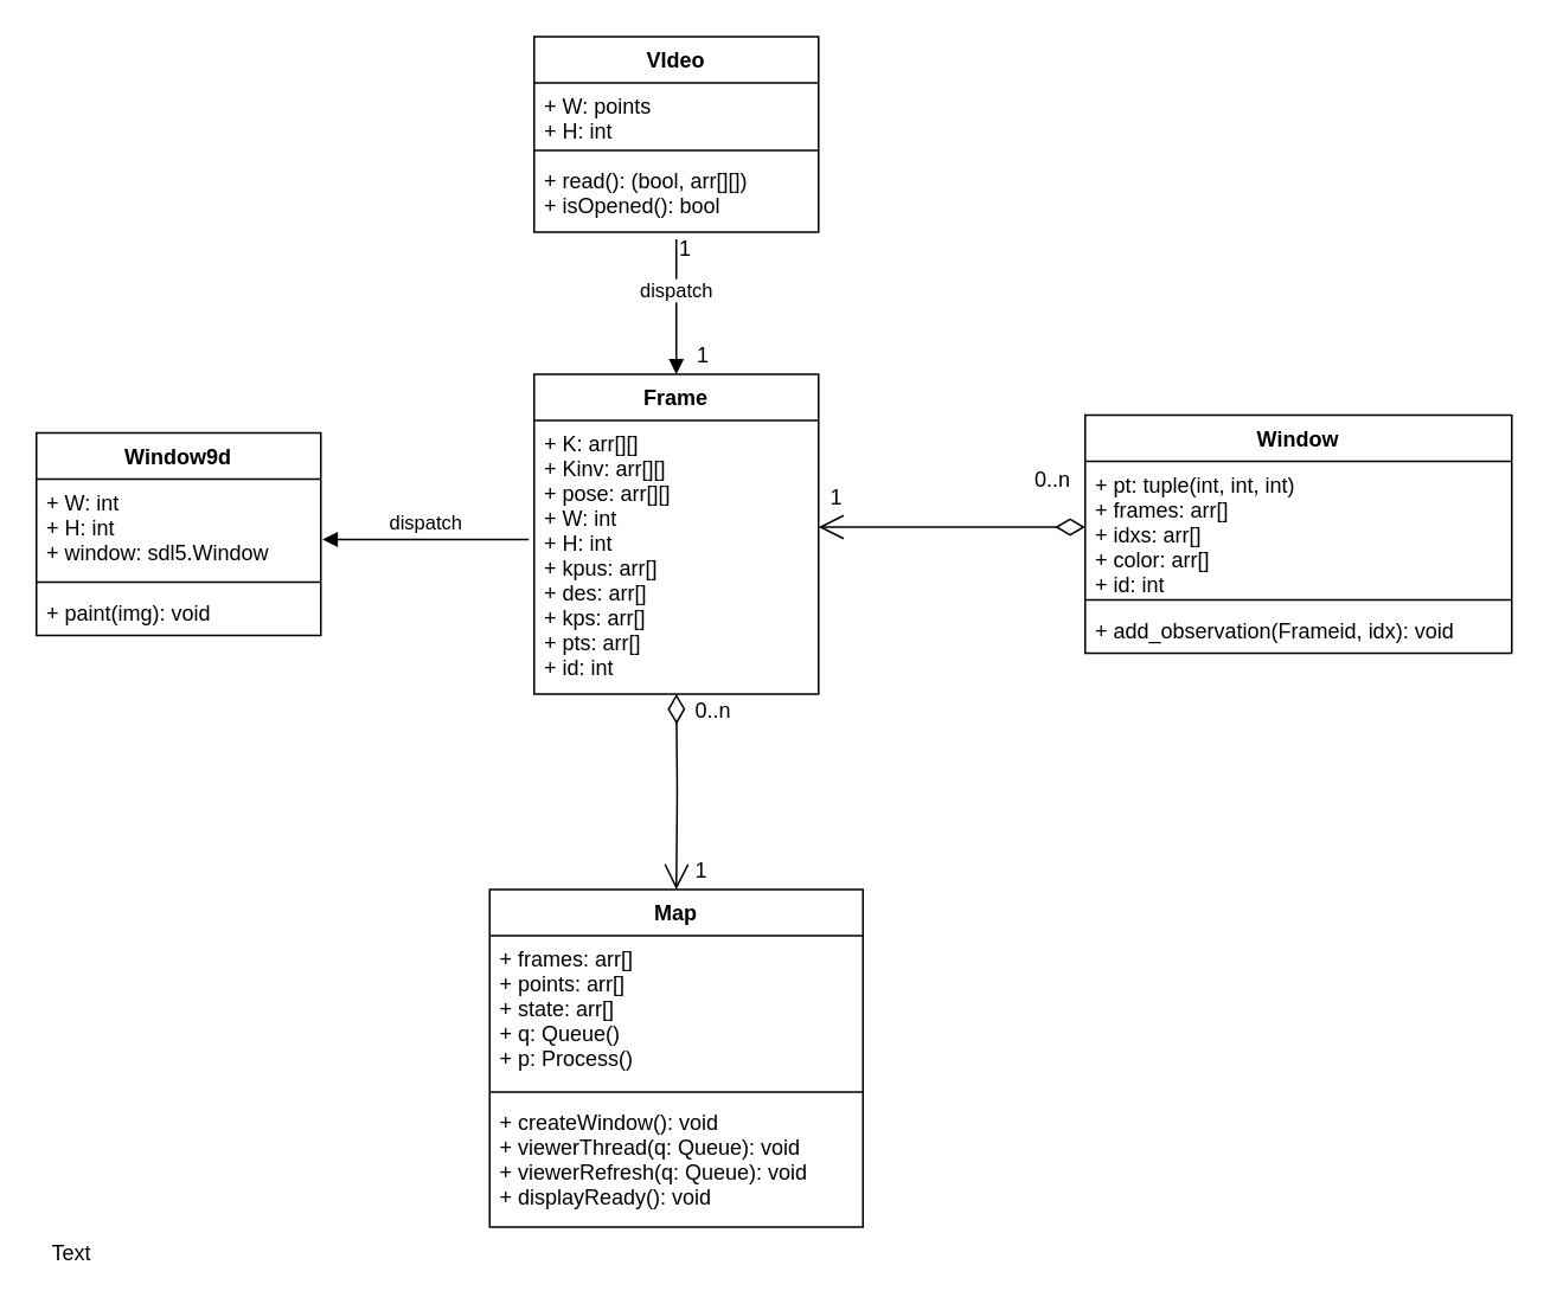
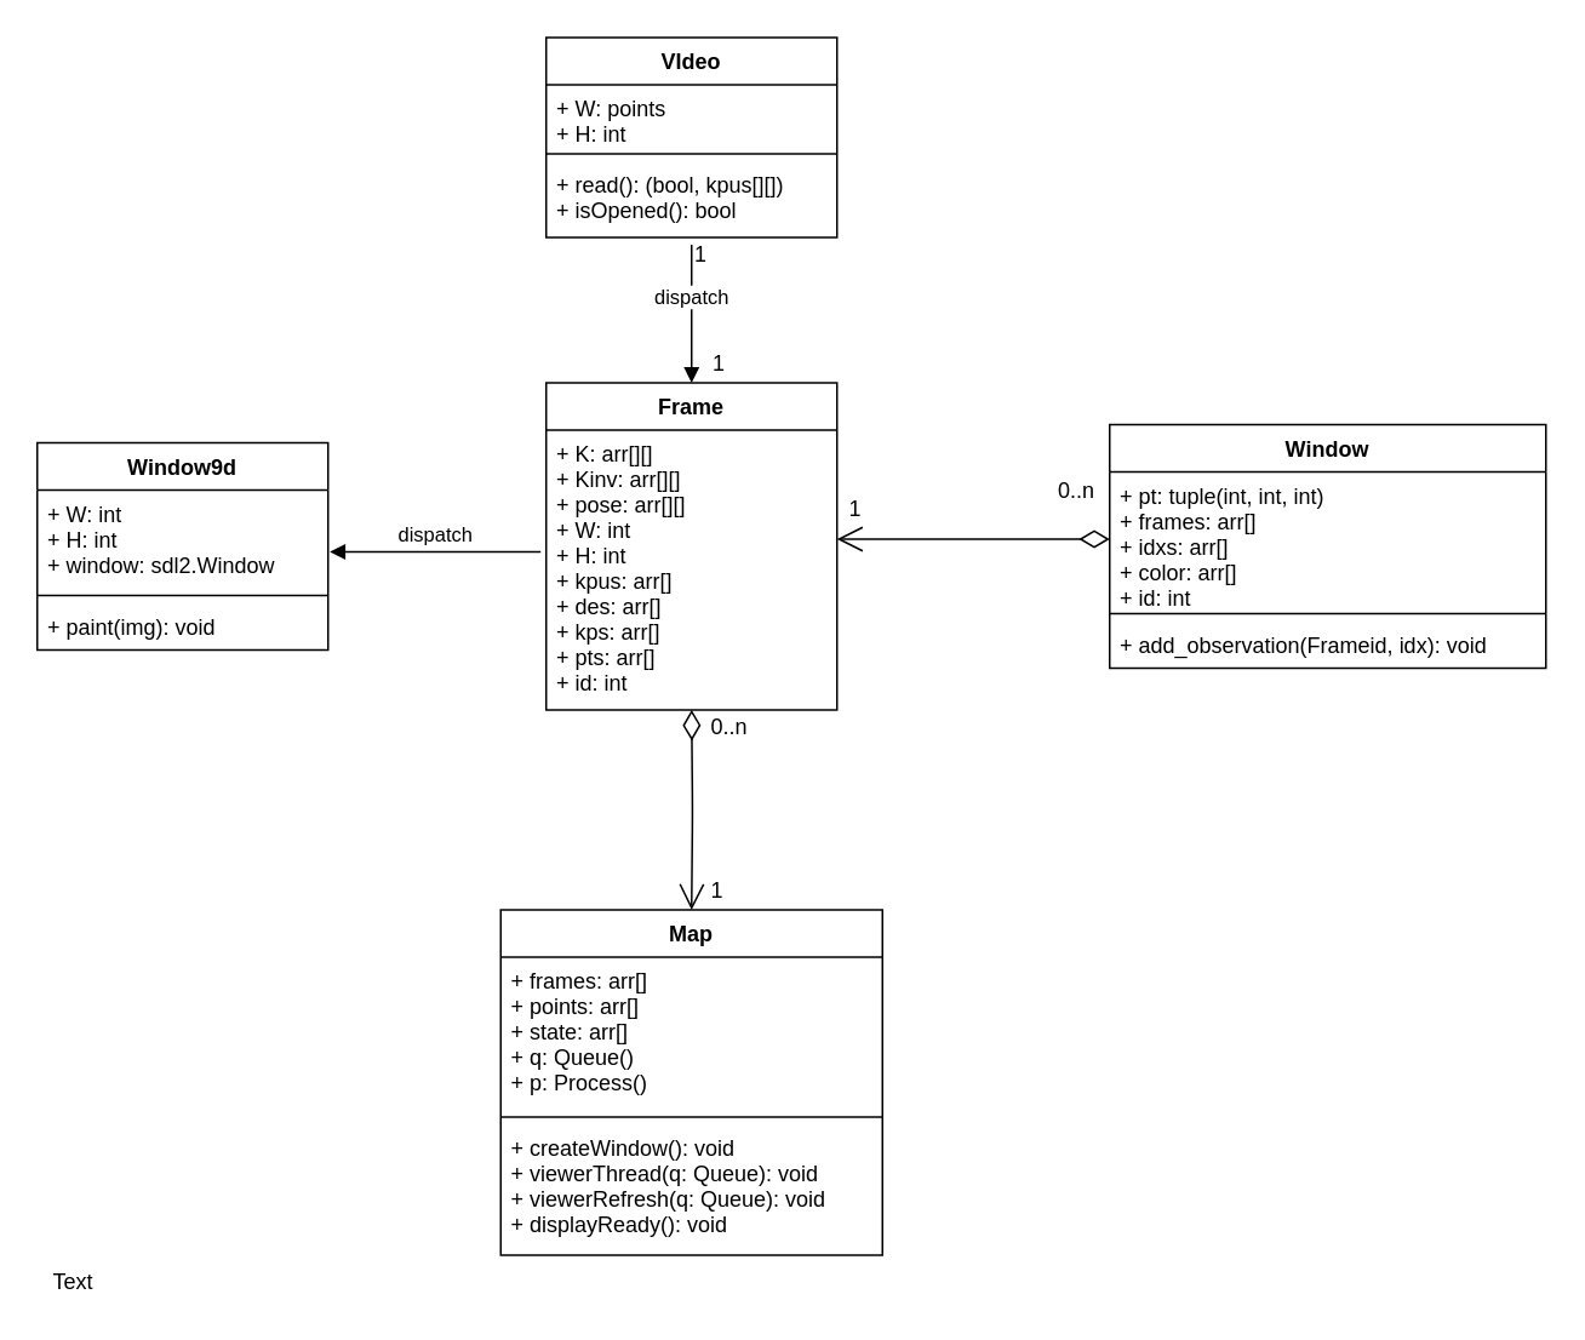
  <mxCell id="0" />
  <mxCell id="1" parent="0" />
  <mxCell id="2" value="Window" style="swimlane;fontStyle=1;align=center;verticalAlign=top;childLayout=stackLayout;horizontal=1;startSize=26;horizontalStack=0;resizeParent=1;resizeParentMax=0;resizeLast=0;collapsible=1;marginBottom=0;" vertex="1" parent="1"><mxGeometry x="610" y="233" width="240" height="134" as="geometry" /></mxCell>
  <mxCell id="3" value="+ pt: tuple(int, int, int)&#10;+ frames: arr[]&#10;+ idxs: arr[]&#10;+ color: arr[]&#10;+ id: int" style="text;strokeColor=none;fillColor=none;align=left;verticalAlign=top;spacingLeft=4;spacingRight=4;overflow=hidden;rotatable=0;points=[[0,0.5],[1,0.5]];portConstraint=eastwest;" vertex="1" parent="2"><mxGeometry y="26" width="240" height="74" as="geometry" /></mxCell>
  <mxCell id="4" value="" style="line;strokeWidth=1;fillColor=none;align=left;verticalAlign=middle;spacingTop=-1;spacingLeft=3;spacingRight=3;rotatable=0;labelPosition=right;points=[];portConstraint=eastwest;" vertex="1" parent="2"><mxGeometry y="100" width="240" height="8" as="geometry" /></mxCell>
  <mxCell id="5" value="+ add_observation(Frameid, idx): void" style="text;strokeColor=none;fillColor=none;align=left;verticalAlign=top;spacingLeft=4;spacingRight=4;overflow=hidden;rotatable=0;points=[[0,0.5],[1,0.5]];portConstraint=eastwest;" vertex="1" parent="2"><mxGeometry y="108" width="240" height="26" as="geometry" /></mxCell>
  <mxCell id="6" value="Map&#10;" style="swimlane;fontStyle=1;align=center;verticalAlign=top;childLayout=stackLayout;horizontal=1;startSize=26;horizontalStack=0;resizeParent=1;resizeParentMax=0;resizeLast=0;collapsible=1;marginBottom=0;" vertex="1" parent="1"><mxGeometry x="275" y="500" width="210" height="190" as="geometry" /></mxCell>
  <mxCell id="7" value="+ frames: arr[]&#10;+ points: arr[]&#10;+ state: arr[]&#10;+ q: Queue()&#10;+ p: Process()" style="text;strokeColor=none;fillColor=none;align=left;verticalAlign=top;spacingLeft=4;spacingRight=4;overflow=hidden;rotatable=0;points=[[0,0.5],[1,0.5]];portConstraint=eastwest;" vertex="1" parent="6"><mxGeometry y="26" width="210" height="84" as="geometry" /></mxCell>
  <mxCell id="8" value="" style="line;strokeWidth=1;fillColor=none;align=left;verticalAlign=middle;spacingTop=-1;spacingLeft=3;spacingRight=3;rotatable=0;labelPosition=right;points=[];portConstraint=eastwest;" vertex="1" parent="6"><mxGeometry y="110" width="210" height="8" as="geometry" /></mxCell>
  <mxCell id="9" value="+ createWindow(): void&#10;+ viewerThread(q: Queue): void&#10;+ viewerRefresh(q: Queue): void&#10;+ displayReady(): void&#10;&#10;&#10;" style="text;strokeColor=none;fillColor=none;align=left;verticalAlign=top;spacingLeft=4;spacingRight=4;overflow=hidden;rotatable=0;points=[[0,0.5],[1,0.5]];portConstraint=eastwest;" vertex="1" parent="6"><mxGeometry y="118" width="210" height="72" as="geometry" /></mxCell>
  <mxCell id="10" value="VIdeo" style="swimlane;fontStyle=1;align=center;verticalAlign=top;childLayout=stackLayout;horizontal=1;startSize=26;horizontalStack=0;resizeParent=1;resizeParentMax=0;resizeLast=0;collapsible=1;marginBottom=0;" vertex="1" parent="1"><mxGeometry x="300" y="20" width="160" height="110" as="geometry" /></mxCell>
  <mxCell id="11" value="+ W: points&#10;+ H: int" style="text;strokeColor=none;fillColor=none;align=left;verticalAlign=top;spacingLeft=4;spacingRight=4;overflow=hidden;rotatable=0;points=[[0,0.5],[1,0.5]];portConstraint=eastwest;fontStyle=0" vertex="1" parent="10"><mxGeometry y="26" width="160" height="34" as="geometry" /></mxCell>
  <mxCell id="12" value="" style="line;strokeWidth=1;fillColor=none;align=left;verticalAlign=middle;spacingTop=-1;spacingLeft=3;spacingRight=3;rotatable=0;labelPosition=right;points=[];portConstraint=eastwest;" vertex="1" parent="10"><mxGeometry y="60" width="160" height="8" as="geometry" /></mxCell>
- <mxCell id="13" value="+ read(): (bool, arr[][])&#10;+ isOpened(): bool" style="text;strokeColor=none;fillColor=none;align=left;verticalAlign=top;spacingLeft=4;spacingRight=4;overflow=hidden;rotatable=0;points=[[0,0.5],[1,0.5]];portConstraint=eastwest;" vertex="1" parent="10"><mxGeometry y="68" width="160" height="42" as="geometry" /></mxCell>
+ <mxCell id="13" value="+ read(): (bool, kpus[][])&#10;+ isOpened(): bool" style="text;strokeColor=none;fillColor=none;align=left;verticalAlign=top;spacingLeft=4;spacingRight=4;overflow=hidden;rotatable=0;points=[[0,0.5],[1,0.5]];portConstraint=eastwest;" vertex="1" parent="10"><mxGeometry y="68" width="160" height="42" as="geometry" /></mxCell>
  <mxCell id="14" value="Window9d" style="swimlane;fontStyle=1;align=center;verticalAlign=top;childLayout=stackLayout;horizontal=1;startSize=26;horizontalStack=0;resizeParent=1;resizeParentMax=0;resizeLast=0;collapsible=1;marginBottom=0;" vertex="1" parent="1"><mxGeometry x="20" y="243" width="160" height="114" as="geometry" /></mxCell>
- <mxCell id="15" value="+ W: int&#10;+ H: int&#10;+ window: sdl5.Window&#10;" style="text;strokeColor=none;fillColor=none;align=left;verticalAlign=top;spacingLeft=4;spacingRight=4;overflow=hidden;rotatable=0;points=[[0,0.5],[1,0.5]];portConstraint=eastwest;" vertex="1" parent="14"><mxGeometry y="26" width="160" height="54" as="geometry" /></mxCell>
+ <mxCell id="15" value="+ W: int&#10;+ H: int&#10;+ window: sdl2.Window&#10;" style="text;strokeColor=none;fillColor=none;align=left;verticalAlign=top;spacingLeft=4;spacingRight=4;overflow=hidden;rotatable=0;points=[[0,0.5],[1,0.5]];portConstraint=eastwest;" vertex="1" parent="14"><mxGeometry y="26" width="160" height="54" as="geometry" /></mxCell>
  <mxCell id="16" value="" style="line;strokeWidth=1;fillColor=none;align=left;verticalAlign=middle;spacingTop=-1;spacingLeft=3;spacingRight=3;rotatable=0;labelPosition=right;points=[];portConstraint=eastwest;" vertex="1" parent="14"><mxGeometry y="80" width="160" height="8" as="geometry" /></mxCell>
  <mxCell id="17" value="+ paint(img): void" style="text;strokeColor=none;fillColor=none;align=left;verticalAlign=top;spacingLeft=4;spacingRight=4;overflow=hidden;rotatable=0;points=[[0,0.5],[1,0.5]];portConstraint=eastwest;" vertex="1" parent="14"><mxGeometry y="88" width="160" height="26" as="geometry" /></mxCell>
  <mxCell id="18" value="Frame" style="swimlane;fontStyle=1;align=center;verticalAlign=top;childLayout=stackLayout;horizontal=1;startSize=26;horizontalStack=0;resizeParent=1;resizeParentMax=0;resizeLast=0;collapsible=1;marginBottom=0;" vertex="1" parent="1"><mxGeometry x="300" y="210" width="160" height="180" as="geometry" /></mxCell>
  <mxCell id="19" value="+ K: arr[][]&#10;+ Kinv: arr[][]&#10;+ pose: arr[][]&#10;+ W: int&#10;+ H: int&#10;+ kpus: arr[]&#10;+ des: arr[]&#10;+ kps: arr[]&#10;+ pts: arr[]&#10;+ id: int" style="text;strokeColor=none;fillColor=none;align=left;verticalAlign=top;spacingLeft=4;spacingRight=4;overflow=hidden;rotatable=0;points=[[0,0.5],[1,0.5]];portConstraint=eastwest;" vertex="1" parent="18"><mxGeometry y="26" width="160" height="154" as="geometry" /></mxCell>
  <mxCell id="20" value="dispatch" style="html=1;verticalAlign=bottom;endArrow=block;entryX=1.006;entryY=0.63;entryDx=0;entryDy=0;entryPerimeter=0;exitX=-0.019;exitY=0.435;exitDx=0;exitDy=0;exitPerimeter=0;" edge="1" parent="1" source="19" target="15"><mxGeometry width="80" relative="1" as="geometry"><mxPoint x="90" y="450" as="sourcePoint" /><mxPoint x="170" y="450" as="targetPoint" /></mxGeometry></mxCell>
  <mxCell id="21" value="&lt;br&gt;" style="endArrow=open;html=1;endSize=12;startArrow=diamondThin;startSize=14;startFill=0;edgeStyle=orthogonalEdgeStyle;entryX=0.5;entryY=0;entryDx=0;entryDy=0;" edge="1" parent="1" target="6"><mxGeometry relative="1" as="geometry"><mxPoint x="380" y="390" as="sourcePoint" /><mxPoint x="570" y="480" as="targetPoint" /></mxGeometry></mxCell>
  <mxCell id="22" value="&lt;br&gt;" style="endArrow=open;html=1;endSize=12;startArrow=diamondThin;startSize=14;startFill=0;edgeStyle=orthogonalEdgeStyle;exitX=0;exitY=0.5;exitDx=0;exitDy=0;" edge="1" parent="1" source="3"><mxGeometry relative="1" as="geometry"><mxPoint x="390" y="400" as="sourcePoint" /><mxPoint x="460" y="296" as="targetPoint" /></mxGeometry></mxCell>
  <mxCell id="23" value="dispatch" style="html=1;verticalAlign=bottom;endArrow=block;entryX=0.5;entryY=0;entryDx=0;entryDy=0;" edge="1" parent="1" target="18"><mxGeometry width="80" relative="1" as="geometry"><mxPoint x="380" y="134" as="sourcePoint" /><mxPoint x="270" y="180" as="targetPoint" /></mxGeometry></mxCell>
  <mxCell id="24" value="Text" style="text;html=1;strokeColor=none;fillColor=none;align=center;verticalAlign=middle;whiteSpace=wrap;rounded=0;" vertex="1" parent="1"><mxGeometry x="20" y="695" width="40" height="20" as="geometry" /></mxCell>
  <mxCell id="25" value="1" style="text;html=1;resizable=0;points=[];autosize=1;align=left;verticalAlign=top;spacingTop=-4;" vertex="1" parent="1"><mxGeometry x="380" y="130" width="20" height="20" as="geometry" /></mxCell>
  <mxCell id="26" value="1" style="text;html=1;resizable=0;points=[];autosize=1;align=left;verticalAlign=top;spacingTop=-4;" vertex="1" parent="1"><mxGeometry x="390" y="190" width="20" height="20" as="geometry" /></mxCell>
  <mxCell id="27" value="1" style="text;html=1;resizable=0;points=[];autosize=1;align=left;verticalAlign=top;spacingTop=-4;" vertex="1" parent="1"><mxGeometry x="465" y="270" width="20" height="20" as="geometry" /></mxCell>
  <mxCell id="28" value="0..n" style="text;html=1;resizable=0;points=[];autosize=1;align=left;verticalAlign=top;spacingTop=-4;" vertex="1" parent="1"><mxGeometry x="580" y="260" width="40" height="20" as="geometry" /></mxCell>
  <mxCell id="29" value="&lt;span style=&quot;font-family: &amp;#34;helvetica&amp;#34; , &amp;#34;arial&amp;#34; , sans-serif ; font-size: 0px&quot;&gt;1&lt;/span&gt;" style="text;html=1;resizable=0;points=[];autosize=1;align=left;verticalAlign=top;spacingTop=-4;" vertex="1" parent="1"><mxGeometry x="399" y="481" width="20" height="20" as="geometry" /></mxCell>
  <mxCell id="30" value="1" style="text;html=1;resizable=0;points=[];autosize=1;align=left;verticalAlign=top;spacingTop=-4;" vertex="1" parent="1"><mxGeometry x="389" y="480" width="20" height="20" as="geometry" /></mxCell>
  <mxCell id="31" value="0..n" style="text;html=1;resizable=0;points=[];autosize=1;align=left;verticalAlign=top;spacingTop=-4;" vertex="1" parent="1"><mxGeometry x="389" y="390" width="40" height="20" as="geometry" /></mxCell>
